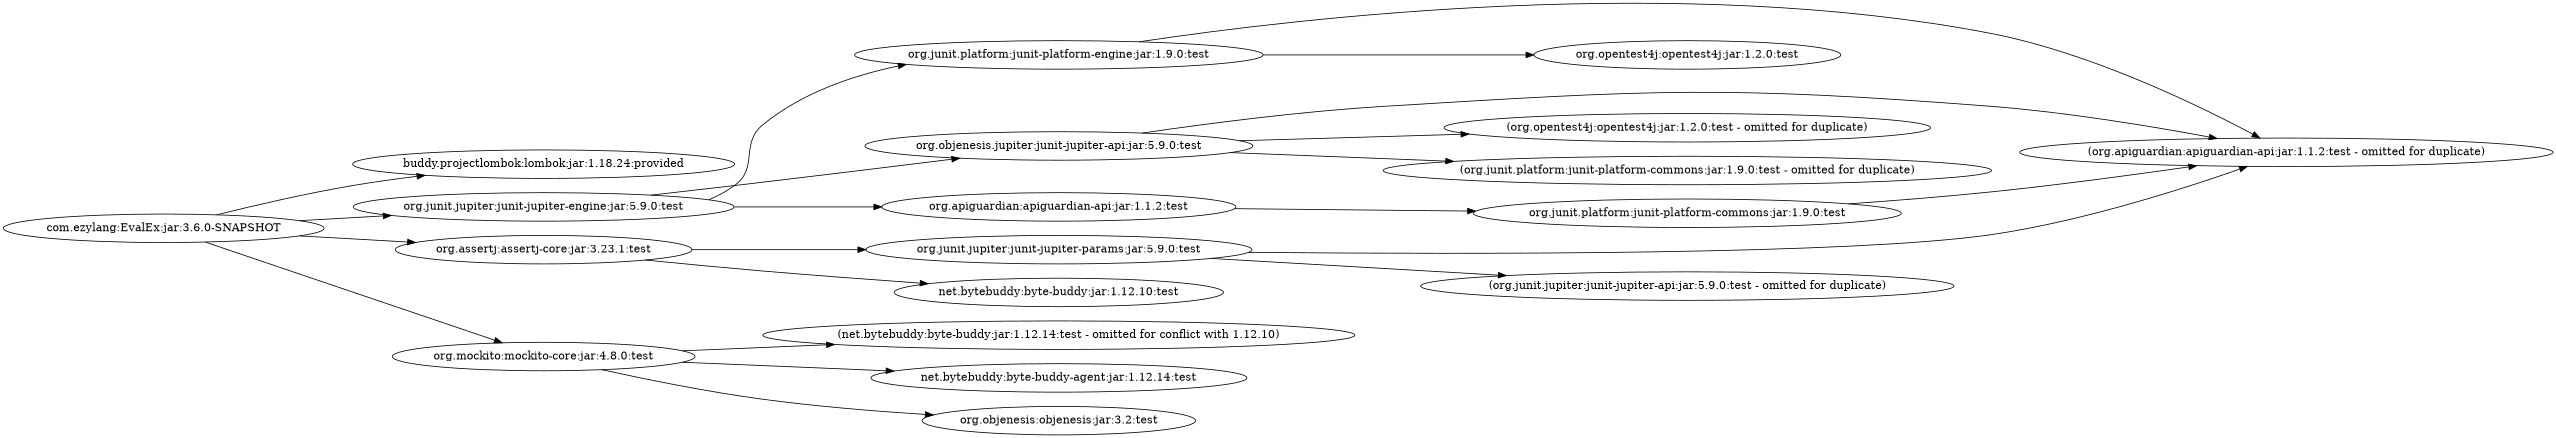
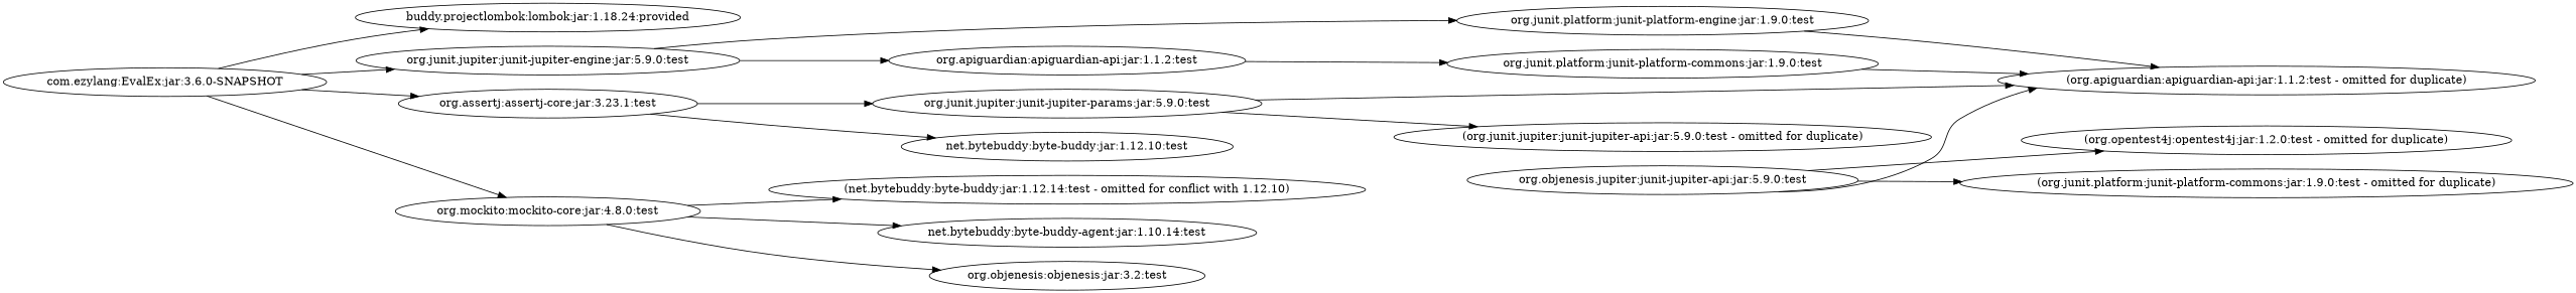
  digraph {
    rankdir=LR
    n1 [label="buddy.projectlombok:lombok:jar:1.18.24:provided"]
    "com.ezylang:EvalEx:jar:3.6.0-SNAPSHOT"
    "org.junit.jupiter:junit-jupiter-engine:jar:5.9.0:test"
    "org.assertj:assertj-core:jar:3.23.1:test"
    "org.mockito:mockito-core:jar:4.8.0:test"
    "org.junit.platform:junit-platform-engine:jar:1.9.0:test"
    n7 [label="org.objenesis.jupiter:junit-jupiter-api:jar:5.9.0:test"]
    "org.apiguardian:apiguardian-api:jar:1.1.2:test"
    "org.junit.jupiter:junit-jupiter-params:jar:5.9.0:test"
    "(org.apiguardian:apiguardian-api:jar:1.1.2:test - omitted for duplicate)"
    "(org.junit.jupiter:junit-jupiter-api:jar:5.9.0:test - omitted for duplicate)"
    "net.bytebuddy:byte-buddy:jar:1.12.10:test"
    "(net.bytebuddy:byte-buddy:jar:1.12.14:test - omitted for conflict with 1.12.10)"
-   "net.bytebuddy:byte-buddy-agent:jar:1.12.14:test"
+   "net.bytebuddy:byte-buddy-agent:jar:1.12.14:test" [label="net.bytebuddy:byte-buddy-agent:jar:1.10.14:test"]
    "org.objenesis:objenesis:jar:3.2:test"
-   "org.opentest4j:opentest4j:jar:1.2.0:test"
    "(org.opentest4j:opentest4j:jar:1.2.0:test - omitted for duplicate)"
    "(org.junit.platform:junit-platform-commons:jar:1.9.0:test - omitted for duplicate)"
    "org.junit.platform:junit-platform-commons:jar:1.9.0:test"
    "com.ezylang:EvalEx:jar:3.6.0-SNAPSHOT" -> n1
    "com.ezylang:EvalEx:jar:3.6.0-SNAPSHOT" -> "org.junit.jupiter:junit-jupiter-engine:jar:5.9.0:test"
    "com.ezylang:EvalEx:jar:3.6.0-SNAPSHOT" -> "org.assertj:assertj-core:jar:3.23.1:test"
    "com.ezylang:EvalEx:jar:3.6.0-SNAPSHOT" -> "org.mockito:mockito-core:jar:4.8.0:test"
    "org.junit.jupiter:junit-jupiter-engine:jar:5.9.0:test" -> "org.junit.platform:junit-platform-engine:jar:1.9.0:test"
-   "org.junit.jupiter:junit-jupiter-engine:jar:5.9.0:test" -> n7
    "org.junit.jupiter:junit-jupiter-engine:jar:5.9.0:test" -> "org.apiguardian:apiguardian-api:jar:1.1.2:test"
    "org.assertj:assertj-core:jar:3.23.1:test" -> "org.junit.jupiter:junit-jupiter-params:jar:5.9.0:test"
    "org.assertj:assertj-core:jar:3.23.1:test" -> "net.bytebuddy:byte-buddy:jar:1.12.10:test"
    "org.mockito:mockito-core:jar:4.8.0:test" -> "(net.bytebuddy:byte-buddy:jar:1.12.14:test - omitted for conflict with 1.12.10)"
    "org.mockito:mockito-core:jar:4.8.0:test" -> "net.bytebuddy:byte-buddy-agent:jar:1.12.14:test"
    "org.mockito:mockito-core:jar:4.8.0:test" -> "org.objenesis:objenesis:jar:3.2:test"
    "org.junit.platform:junit-platform-engine:jar:1.9.0:test" -> "(org.apiguardian:apiguardian-api:jar:1.1.2:test - omitted for duplicate)"
-   "org.junit.platform:junit-platform-engine:jar:1.9.0:test" -> "org.opentest4j:opentest4j:jar:1.2.0:test"
    n7 -> "(org.apiguardian:apiguardian-api:jar:1.1.2:test - omitted for duplicate)"
    n7 -> "(org.opentest4j:opentest4j:jar:1.2.0:test - omitted for duplicate)"
    n7 -> "(org.junit.platform:junit-platform-commons:jar:1.9.0:test - omitted for duplicate)"
    "org.apiguardian:apiguardian-api:jar:1.1.2:test" -> "org.junit.platform:junit-platform-commons:jar:1.9.0:test"
    "org.junit.jupiter:junit-jupiter-params:jar:5.9.0:test" -> "(org.apiguardian:apiguardian-api:jar:1.1.2:test - omitted for duplicate)"
    "org.junit.jupiter:junit-jupiter-params:jar:5.9.0:test" -> "(org.junit.jupiter:junit-jupiter-api:jar:5.9.0:test - omitted for duplicate)"
    "org.junit.platform:junit-platform-commons:jar:1.9.0:test" -> "(org.apiguardian:apiguardian-api:jar:1.1.2:test - omitted for duplicate)"
  }
